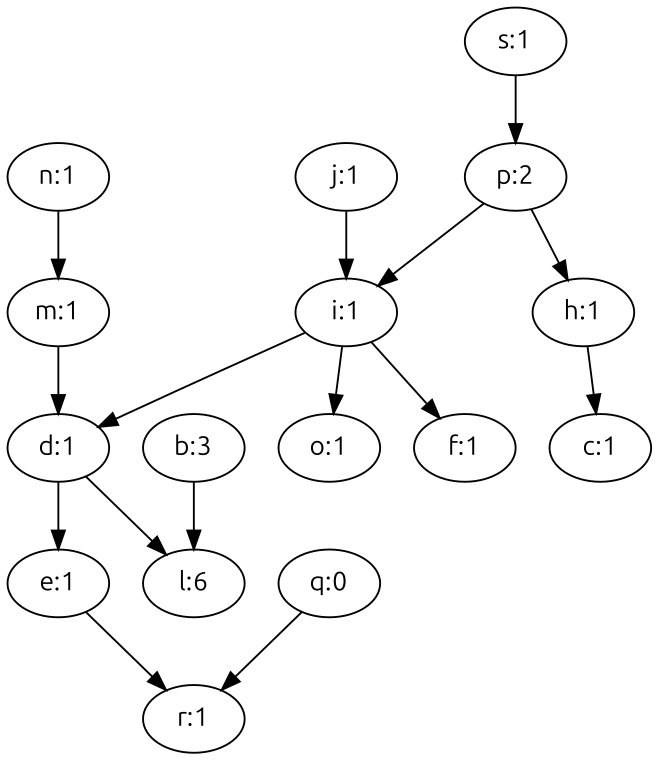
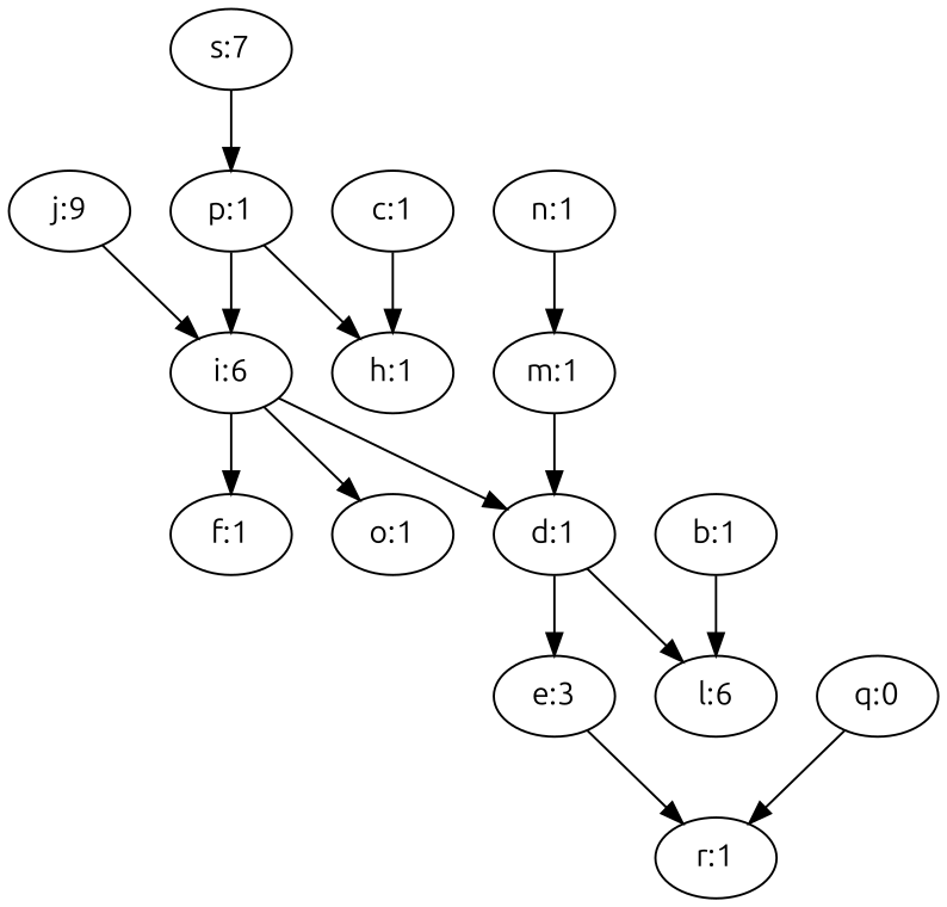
  digraph {
    fontname=Ubuntu
    node [fontname=Ubuntu]
    edge [fontname=Ubuntu]
-   n1 [label="s:1"]
-   n2 [label="p:2"]
-   n3 [label="i:1"]
+   n1 [label="s:7"]
+   n2 [label="p:1"]
+   n3 [label="i:6"]
    n4 [label="h:1"]
    n5 [label="d:1"]
    n6 [label="f:1"]
    n7 [label="o:1"]
    n8 [label="c:1"]
-   n9 [label="e:1"]
+   n9 [label="e:3"]
    n10 [label="l:6"]
    n11 [label="r:1"]
    n12 [label="m:1"]
-   n13 [label="b:3"]
-   n14 [label="j:1"]
+   n13 [label="b:1"]
+   n14 [label="j:9"]
    n15 [label="n:1"]
    n16 [label="q:0"]
    n1 -> n2
    n2 -> n3
    n2 -> n4
    n3 -> n5
    n3 -> n6
    n3 -> n7
-   n4 -> n8
+   n8 -> n4
    n5 -> n9
    n5 -> n10
    n9 -> n11
    n12 -> n5
    n13 -> n10
    n14 -> n3
    n15 -> n12
    n16 -> n11
  }
